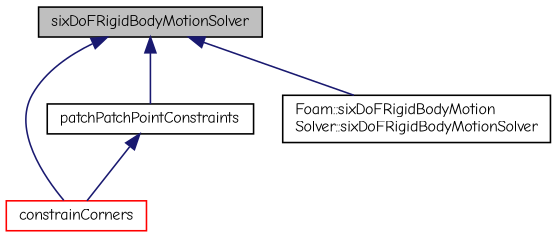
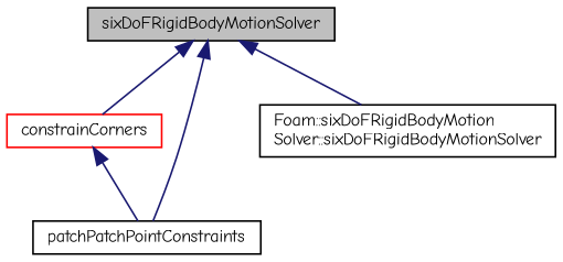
  digraph {
    fontname="Comic Neue"
    rankdir=TB
    node [color=black fontname="Comic Neue" fontsize=10 shape=record]
    edge [color=midnightblue dir=back fontname="Comic Neue" fontsize=10 labelfontname=Helvetica labelfontsize=10 style=solid]
    n1 [fillcolor=grey75 fontcolor=black height=0.2 label=sixDoFRigidBodyMotionSolver style=filled width=0.4]
    n2 [color=red height=0.2 label=constrainCorners width=0.4]
    n3 [height=0.2 label=patchPatchPointConstraints width=0.4]
    n4 [height=0.2 label="Foam::sixDoFRigidBodyMotion\lSolver::sixDoFRigidBodyMotionSolver" width=0.4]
    n1 -> n2
    n1 -> n3
    n1 -> n4
-   n3 -> n2
+   n2 -> n3
  }
